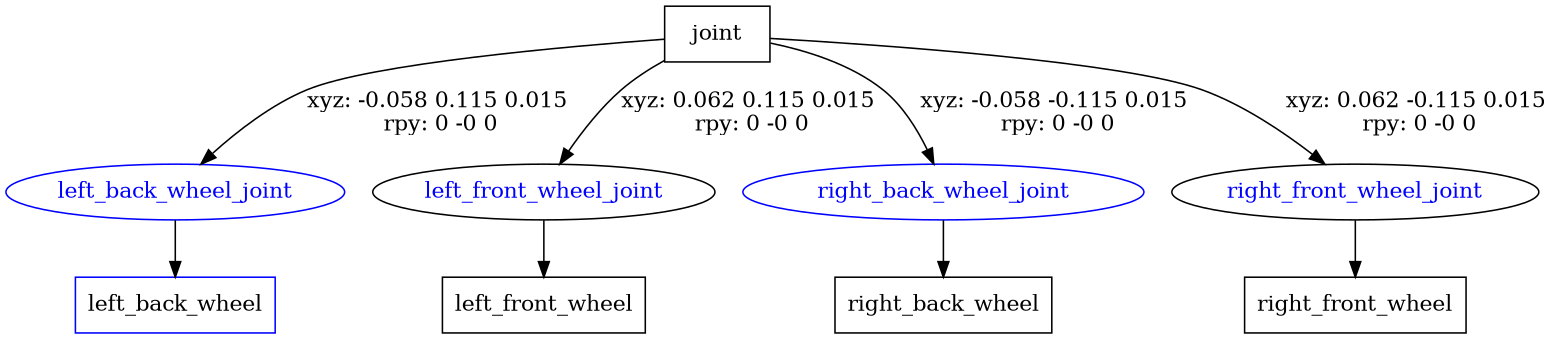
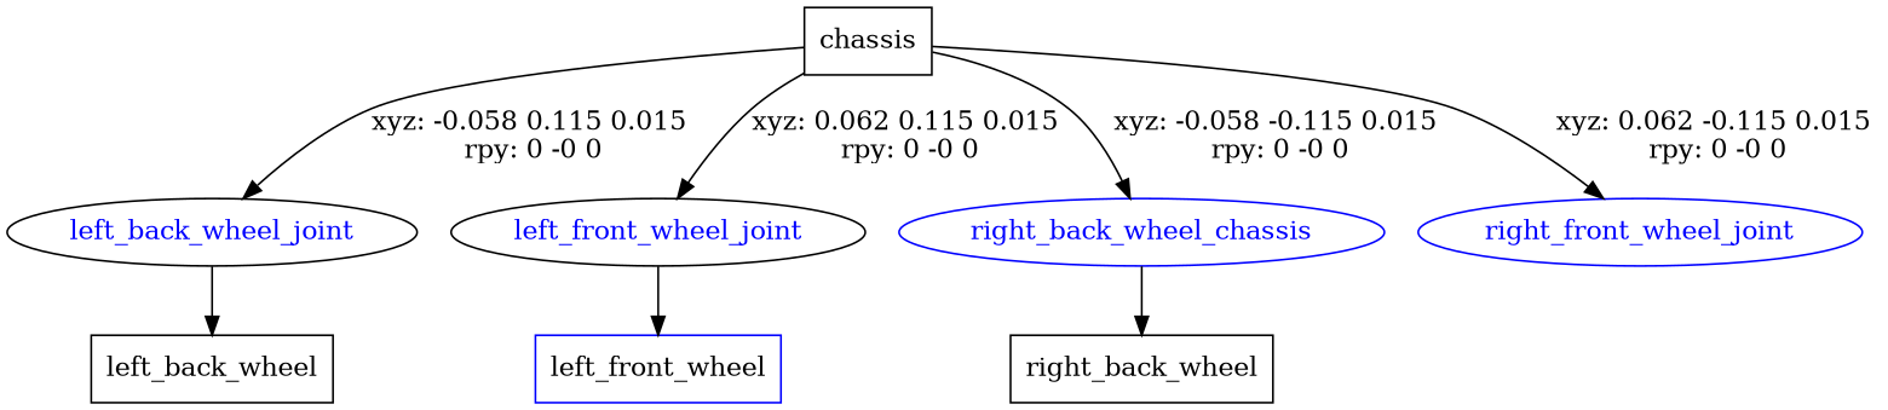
  digraph {
    node [shape=box]
-   n1 [label=joint]
-   left_back_wheel_joint [color=blue fontcolor=blue shape=ellipse]
+   n1 [label=chassis]
+   left_back_wheel_joint [color=black fontcolor=blue shape=ellipse]
    left_front_wheel_joint [color=black fontcolor=blue shape=ellipse]
-   right_back_wheel_joint [color=blue fontcolor=blue shape=ellipse]
-   right_front_wheel_joint [color=black fontcolor=blue shape=ellipse]
-   n6 [label=left_back_wheel color=blue]
-   n7 [label=left_front_wheel]
+   right_back_wheel_joint [color=blue fontcolor=blue shape=ellipse label=right_back_wheel_chassis]
+   right_front_wheel_joint [color=blue fontcolor=blue shape=ellipse]
+   n6 [label=left_back_wheel]
+   n7 [label=left_front_wheel color=blue]
    n8 [label=right_back_wheel]
-   n9 [label=right_front_wheel]
    n1 -> left_back_wheel_joint [label="xyz: -0.058 0.115 0.015 \nrpy: 0 -0 0"]
    n1 -> left_front_wheel_joint [label="xyz: 0.062 0.115 0.015 \nrpy: 0 -0 0"]
    n1 -> right_back_wheel_joint [label="xyz: -0.058 -0.115 0.015 \nrpy: 0 -0 0"]
    n1 -> right_front_wheel_joint [label="xyz: 0.062 -0.115 0.015 \nrpy: 0 -0 0"]
    left_back_wheel_joint -> n6
    left_front_wheel_joint -> n7
    right_back_wheel_joint -> n8
-   right_front_wheel_joint -> n9
  }
